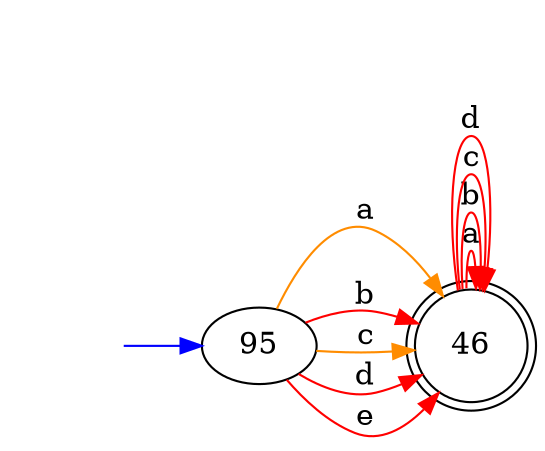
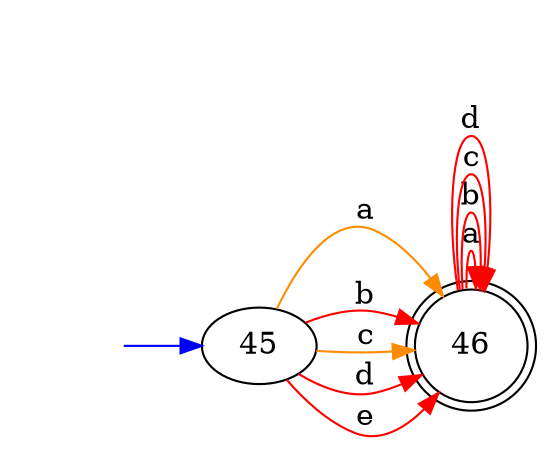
  digraph {
    rankdir=LR
    edge [color=red]
-   n1 [label=95]
+   n1 [label=45]
    n2 [label=46 shape=doublecircle]
    "" [shape=plaintext]
    n1 -> n2 [label=a color=darkorange]
    n1 -> n2 [label=b]
    n1 -> n2 [label=c color=darkorange]
    n1 -> n2 [label=d]
    n1 -> n2 [label=e]
    n2 -> n2 [label=a]
    n2 -> n2 [label=b]
    n2 -> n2 [label=c]
    n2 -> n2 [label=d]
    "" -> n1 [color=blue]
  }
